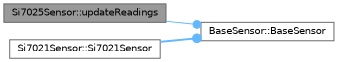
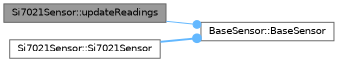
  digraph {
    rankdir=LR
    node [color=grey40 fillcolor=white fontname=Helvetica fontsize=10 shape=box style=filled]
    edge [arrowhead=dot color=steelblue1 fontname=Helvetica fontsize=10 labelfontname=Helvetica labelfontsize=10]
-   n1 [color=gray40 fillcolor=grey60 fontcolor=black height=0.2 label="Si7025Sensor::updateReadings" width=0.4]
+   n1 [color=gray40 fillcolor=grey60 fontcolor=black height=0.2 label="Si7021Sensor::updateReadings" width=0.4]
    n2 [height=0.2 label="BaseSensor::BaseSensor" width=0.4]
    n3 [height=0.2 label="Si7021Sensor::Si7021Sensor" width=0.4]
    n1 -> n2 [style=solid]
    n3 -> n2 [style=bold]
  }
